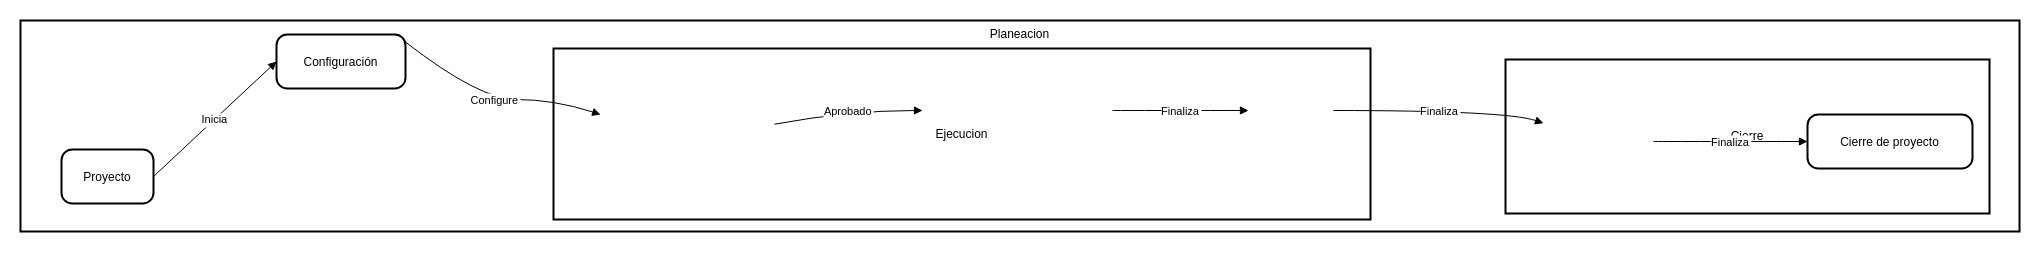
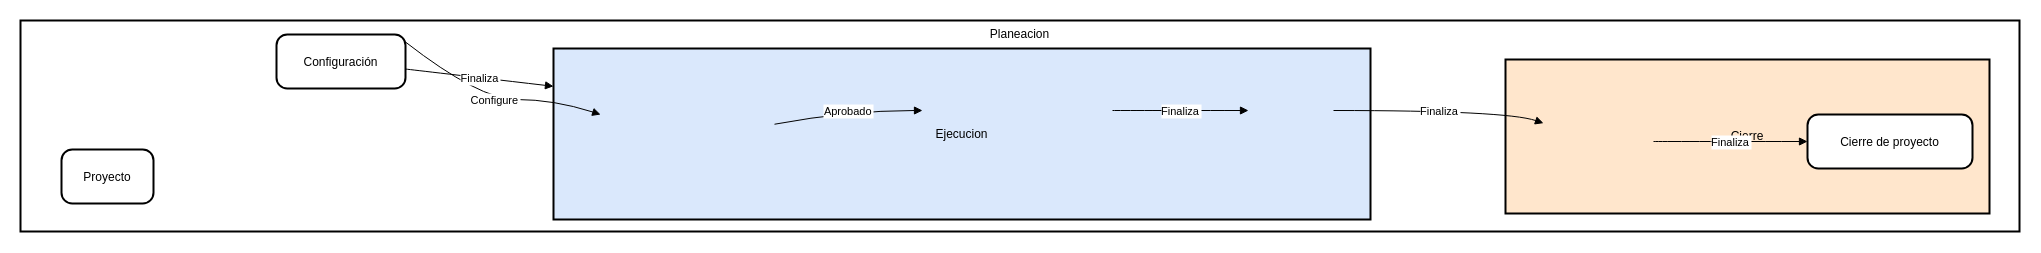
  <mxCell id="0" />
  <mxCell id="1" parent="0" />
  <mxCell id="2" value="Planeacion" style="whiteSpace=wrap;strokeWidth=2;verticalAlign=top;" vertex="1" parent="1"><mxGeometry x="20" y="20" width="1999" height="211" as="geometry" /></mxCell>
  <mxCell id="3" value="Aceptación" style="rounded=1;arcSize=20;strokeWidth=2" vertex="1" parent="2"><mxGeometry x="1523" y="94" width="110" height="54" as="geometry" /></mxCell>
- <mxCell id="4" value="Cierre" style="whiteSpace=wrap;strokeWidth=2;" vertex="1" parent="2"><mxGeometry x="1485" y="39" width="484" height="154" as="geometry" /></mxCell>
+ <mxCell id="4" value="Cierre" style="whiteSpace=wrap;strokeWidth=2;fillColor=#ffe6cc;" vertex="1" parent="2"><mxGeometry x="1485" y="39" width="484" height="154" as="geometry" /></mxCell>
  <mxCell id="5" value="Proyecto" style="rounded=1;arcSize=20;strokeWidth=2" vertex="1" parent="2"><mxGeometry x="41" y="129" width="92" height="54" as="geometry" /></mxCell>
  <mxCell id="6" value="Configuración" style="rounded=1;arcSize=20;strokeWidth=2" vertex="1" parent="2"><mxGeometry x="256" y="14" width="129" height="54" as="geometry" /></mxCell>
  <mxCell id="7" value="Controles de cambios" style="rounded=1;arcSize=20;strokeWidth=2" vertex="1" parent="2"><mxGeometry x="571" y="94" width="183" height="54" as="geometry" /></mxCell>
  <mxCell id="8" value="Ejecución de proyecto" style="rounded=1;arcSize=20;strokeWidth=2" vertex="1" parent="2"><mxGeometry x="902" y="63" width="190" height="54" as="geometry" /></mxCell>
  <mxCell id="9" value="Entrega" style="rounded=1;arcSize=20;strokeWidth=2" vertex="1" parent="2"><mxGeometry x="1228" y="63" width="85" height="54" as="geometry" /></mxCell>
  <mxCell id="10" value="Cierre de proyecto" style="rounded=1;arcSize=20;strokeWidth=2" vertex="1" parent="2"><mxGeometry x="1787" y="94" width="165" height="54" as="geometry" /></mxCell>
- <mxCell id="11" value="Ejecucion" style="whiteSpace=wrap;strokeWidth=2;" vertex="1" parent="2"><mxGeometry x="533" y="28" width="817" height="171" as="geometry" /></mxCell>
- <mxCell id="12" value="Inicia" style="curved=1;startArrow=none;endArrow=block;exitX=1;exitY=0.5;entryX=0;entryY=0.5;" edge="1" parent="2" source="5" target="6"><mxGeometry relative="1" as="geometry"><Array as="points" /></mxGeometry></mxCell>
+ <mxCell id="11" value="Ejecucion" style="whiteSpace=wrap;strokeWidth=2;fillColor=#dae8fc;" vertex="1" parent="2"><mxGeometry x="533" y="28" width="817" height="171" as="geometry" /></mxCell>
  <mxCell id="13" value="Configure" style="curved=1;startArrow=none;endArrow=block;exitX=1;exitY=0.14;entryX=0.05;entryY=0;" edge="1" parent="2" source="6" target="7"><mxGeometry relative="1" as="geometry"><Array as="points"><mxPoint x="459" y="79" /><mxPoint x="533" y="79" /></Array></mxGeometry></mxCell>
  <mxCell id="14" value="Aprobado" style="curved=1;startArrow=none;endArrow=block;exitX=1;exitY=0.18;entryX=0;entryY=0.5;" edge="1" parent="2" source="7" target="8"><mxGeometry relative="1" as="geometry"><Array as="points"><mxPoint x="828" y="90" /></Array></mxGeometry></mxCell>
  <mxCell id="15" value="Finaliza" style="curved=1;startArrow=none;endArrow=block;exitX=1;exitY=0.5;entryX=-0.01;entryY=0.5;" edge="1" parent="2" source="8" target="9"><mxGeometry relative="1" as="geometry"><Array as="points" /></mxGeometry></mxCell>
  <mxCell id="16" value="Finaliza" style="curved=1;startArrow=none;endArrow=block;exitX=1;exitY=0.5;entryX=0;entryY=0.16;" edge="1" parent="2" source="9" target="3"><mxGeometry relative="1" as="geometry"><Array as="points"><mxPoint x="1485" y="90" /></Array></mxGeometry></mxCell>
  <mxCell id="17" value="Finaliza" style="curved=1;startArrow=none;endArrow=block;exitX=0.99;exitY=0.5;entryX=0;entryY=0.5;" edge="1" parent="2" source="3" target="10"><mxGeometry relative="1" as="geometry"><Array as="points" /></mxGeometry></mxCell>
+ <mxCell id="18" value="Finaliza" style="curved=1;startArrow=none;endArrow=block;" edge="1" parent="2" source="6" target="11"><mxGeometry relative="1" as="geometry"><Array as="points" /></mxGeometry></mxCell>
